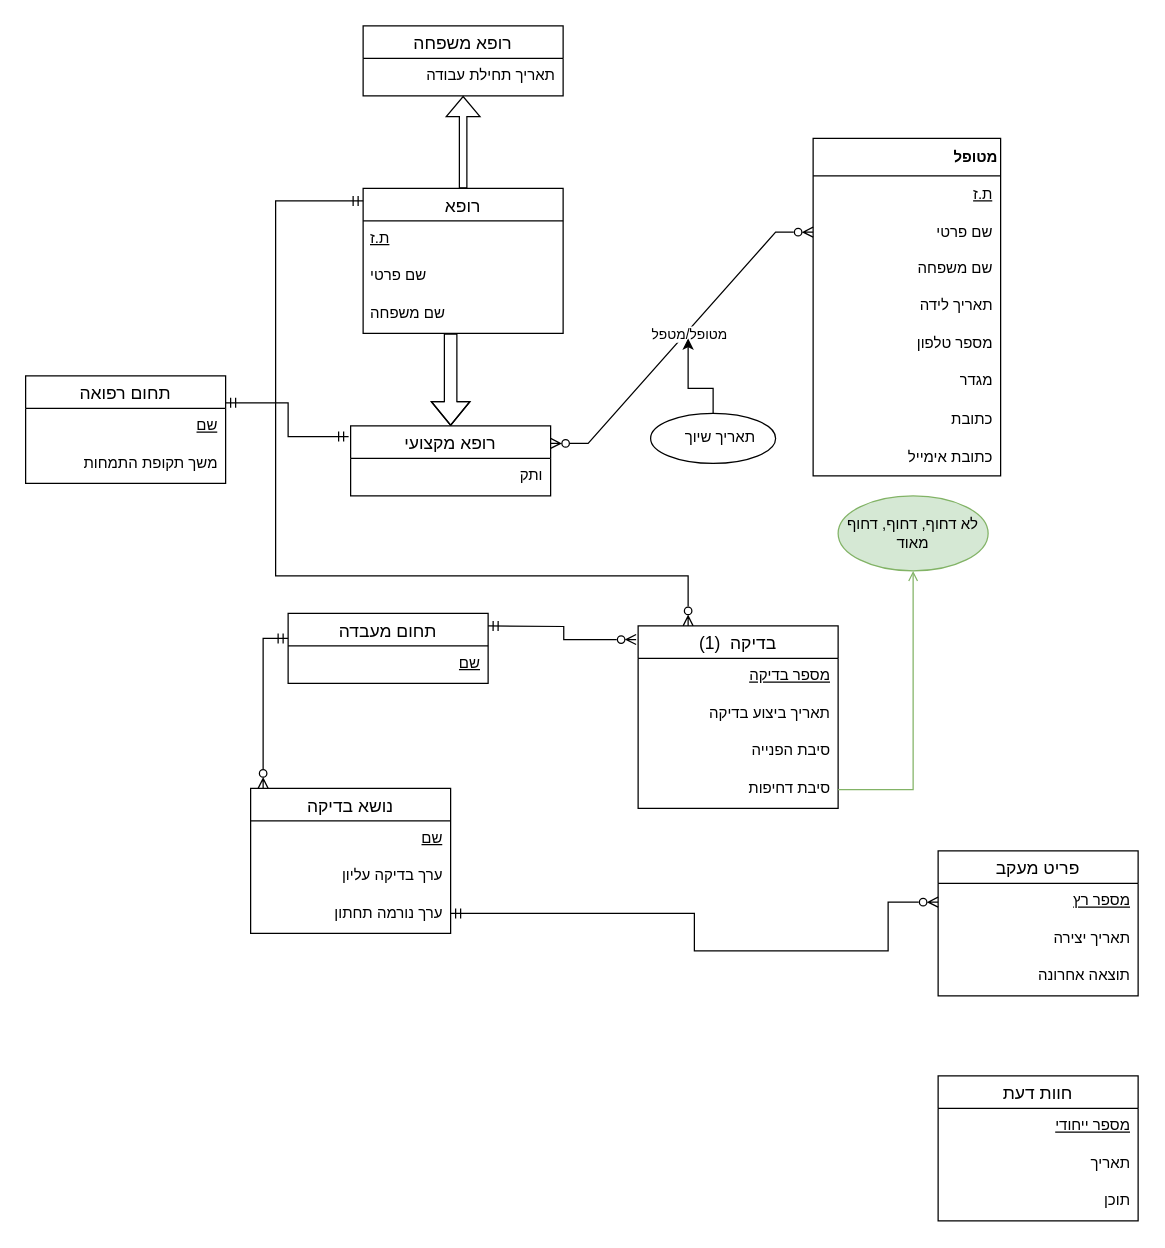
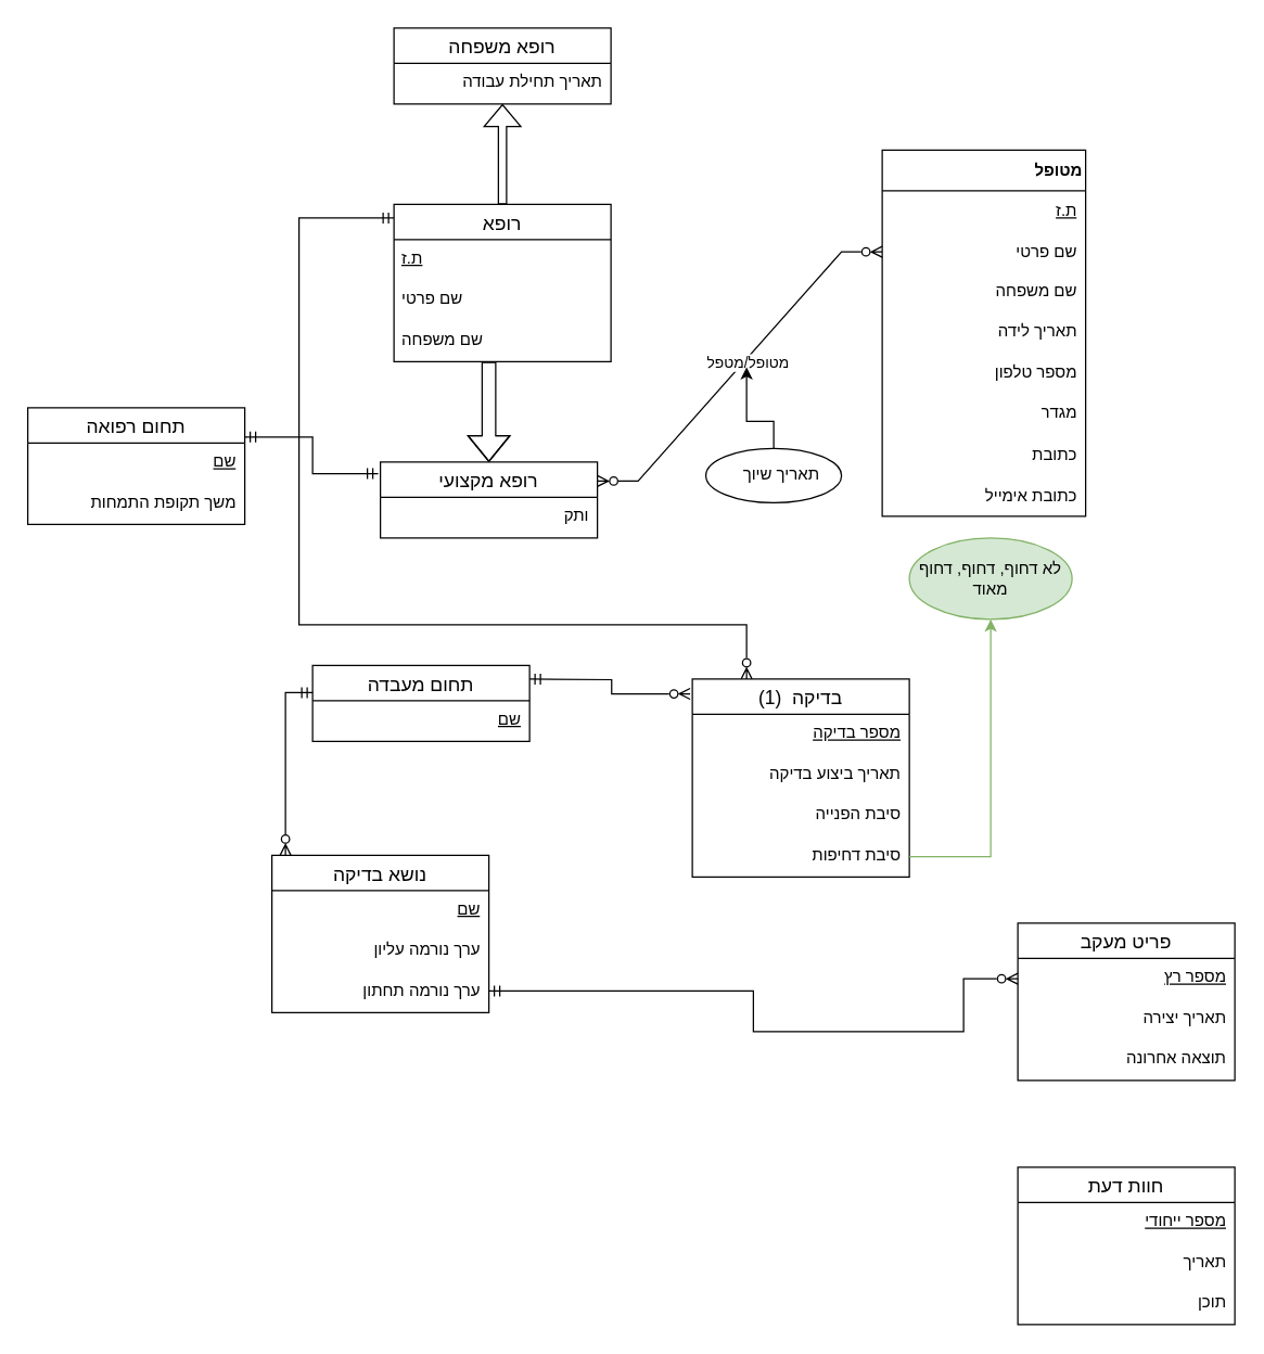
  <mxCell id="0" />
  <mxCell id="1" parent="0" />
  <mxCell id="2" value="&lt;b&gt;מטופל&lt;/b&gt;" style="swimlane;fontStyle=0;childLayout=stackLayout;horizontal=1;startSize=30;horizontalStack=0;resizeParent=1;resizeParentMax=0;resizeLast=0;collapsible=1;marginBottom=0;whiteSpace=wrap;html=1;align=right;" vertex="1" parent="1"><mxGeometry x="650" width="150" height="270" as="geometry" y="110"><mxRectangle x="360" y="250" width="80" height="30" as="alternateBounds" /></mxGeometry></mxCell>
  <mxCell id="3" value="&lt;u&gt;ת.ז&lt;/u&gt;" style="text;strokeColor=none;fillColor=none;align=right;verticalAlign=middle;spacingLeft=4;spacingRight=4;overflow=hidden;points=[[0,0.5],[1,0.5]];portConstraint=eastwest;rotatable=0;whiteSpace=wrap;html=1;" vertex="1" parent="2"><mxGeometry y="30" width="150" height="30" as="geometry" /></mxCell>
  <mxCell id="4" value="שם פרטי" style="text;strokeColor=none;fillColor=none;align=right;verticalAlign=middle;spacingLeft=4;spacingRight=4;overflow=hidden;points=[[0,0.5],[1,0.5]];portConstraint=eastwest;rotatable=0;whiteSpace=wrap;html=1;" vertex="1" parent="2"><mxGeometry y="60" width="150" height="30" as="geometry" /></mxCell>
  <mxCell id="5" value="שם משפחה" style="text;strokeColor=none;fillColor=none;spacingLeft=4;spacingRight=4;overflow=hidden;rotatable=0;points=[[0,0.5],[1,0.5]];portConstraint=eastwest;fontSize=12;whiteSpace=wrap;html=1;align=right;" vertex="1" parent="2"><mxGeometry y="90" width="150" height="30" as="geometry" /></mxCell>
  <mxCell id="6" value="תאריך לידה" style="text;strokeColor=none;fillColor=none;spacingLeft=4;spacingRight=4;overflow=hidden;rotatable=0;points=[[0,0.5],[1,0.5]];portConstraint=eastwest;fontSize=12;whiteSpace=wrap;html=1;align=right;" vertex="1" parent="2"><mxGeometry y="120" width="150" height="30" as="geometry" /></mxCell>
  <mxCell id="7" value="מספר טלפון" style="text;strokeColor=none;fillColor=none;spacingLeft=4;spacingRight=4;overflow=hidden;rotatable=0;points=[[0,0.5],[1,0.5]];portConstraint=eastwest;fontSize=12;whiteSpace=wrap;html=1;align=right;" vertex="1" parent="2"><mxGeometry y="150" width="150" height="30" as="geometry" /></mxCell>
  <mxCell id="8" value="מגדר" style="text;strokeColor=none;fillColor=none;spacingLeft=4;spacingRight=4;overflow=hidden;rotatable=0;points=[[0,0.5],[1,0.5]];portConstraint=eastwest;fontSize=12;whiteSpace=wrap;html=1;align=right;" vertex="1" parent="2"><mxGeometry y="180" width="150" height="30" as="geometry" /></mxCell>
  <mxCell id="9" value="כתובת" style="text;strokeColor=none;fillColor=none;align=right;verticalAlign=middle;spacingLeft=4;spacingRight=4;overflow=hidden;points=[[0,0.5],[1,0.5]];portConstraint=eastwest;rotatable=0;whiteSpace=wrap;html=1;" vertex="1" parent="2"><mxGeometry y="210" width="150" height="30" as="geometry" /></mxCell>
  <mxCell id="10" value="כתובת אימייל" style="text;strokeColor=none;fillColor=none;align=right;verticalAlign=middle;spacingLeft=4;spacingRight=4;overflow=hidden;points=[[0,0.5],[1,0.5]];portConstraint=eastwest;rotatable=0;whiteSpace=wrap;html=1;" vertex="1" parent="2"><mxGeometry y="240" width="150" height="30" as="geometry" /></mxCell>
  <mxCell id="11" value="" style="edgeStyle=orthogonalEdgeStyle;rounded=0;orthogonalLoop=1;jettySize=auto;html=1;shape=flexArrow;exitX=0.5;exitY=0;exitDx=0;exitDy=0;width=6;endSize=5;" edge="1" parent="1" source="13" target="17"><mxGeometry relative="1" as="geometry"><Array as="points"><mxPoint x="370" y="60" /><mxPoint x="370" y="60" /></Array></mxGeometry></mxCell>
  <mxCell id="12" value="" style="edgeStyle=orthogonalEdgeStyle;rounded=0;orthogonalLoop=1;jettySize=auto;html=1;entryX=0.5;entryY=0;entryDx=0;entryDy=0;shape=flexArrow;" edge="1" parent="1" source="13" target="19"><mxGeometry relative="1" as="geometry"><mxPoint x="250" y="350" as="targetPoint" /><Array as="points"><mxPoint x="360" y="290" /><mxPoint x="360" y="290" /></Array></mxGeometry></mxCell>
  <mxCell id="13" value="רופא" style="swimlane;fontStyle=0;childLayout=stackLayout;horizontal=1;startSize=26;horizontalStack=0;resizeParent=1;resizeParentMax=0;resizeLast=0;collapsible=1;marginBottom=0;align=center;fontSize=14;" vertex="1" parent="1"><mxGeometry x="290" y="150" width="160" height="116" as="geometry" /></mxCell>
  <mxCell id="14" value="ת.ז" style="text;strokeColor=none;fillColor=none;spacingLeft=4;spacingRight=4;overflow=hidden;rotatable=0;points=[[0,0.5],[1,0.5]];portConstraint=eastwest;fontSize=12;whiteSpace=wrap;html=1;fontStyle=4" vertex="1" parent="13"><mxGeometry y="26" width="160" height="30" as="geometry" /></mxCell>
  <mxCell id="15" value="שם פרטי" style="text;strokeColor=none;fillColor=none;spacingLeft=4;spacingRight=4;overflow=hidden;rotatable=0;points=[[0,0.5],[1,0.5]];portConstraint=eastwest;fontSize=12;whiteSpace=wrap;html=1;" vertex="1" parent="13"><mxGeometry y="56" width="160" height="30" as="geometry" /></mxCell>
  <mxCell id="16" value="שם משפחה" style="text;strokeColor=none;fillColor=none;spacingLeft=4;spacingRight=4;overflow=hidden;rotatable=0;points=[[0,0.5],[1,0.5]];portConstraint=eastwest;fontSize=12;whiteSpace=wrap;html=1;" vertex="1" parent="13"><mxGeometry y="86" width="160" height="30" as="geometry" /></mxCell>
  <mxCell id="17" value="רופא משפחה" style="swimlane;fontStyle=0;childLayout=stackLayout;horizontal=1;startSize=26;horizontalStack=0;resizeParent=1;resizeParentMax=0;resizeLast=0;collapsible=1;marginBottom=0;align=center;fontSize=14;" vertex="1" parent="1"><mxGeometry x="290" y="20" width="160" height="56" as="geometry" /></mxCell>
  <mxCell id="18" value="תאריך תחילת עבודה" style="text;strokeColor=none;fillColor=none;spacingLeft=4;spacingRight=4;overflow=hidden;rotatable=0;points=[[0,0.5],[1,0.5]];portConstraint=eastwest;fontSize=12;whiteSpace=wrap;html=1;align=right;" vertex="1" parent="17"><mxGeometry y="26" width="160" height="30" as="geometry" /></mxCell>
  <mxCell id="19" value="רופא מקצועי" style="swimlane;fontStyle=0;childLayout=stackLayout;horizontal=1;startSize=26;horizontalStack=0;resizeParent=1;resizeParentMax=0;resizeLast=0;collapsible=1;marginBottom=0;align=center;fontSize=14;" vertex="1" parent="1"><mxGeometry x="280" y="340" width="160" height="56" as="geometry" /></mxCell>
  <mxCell id="20" value="ותק" style="text;strokeColor=none;fillColor=none;spacingLeft=4;spacingRight=4;overflow=hidden;rotatable=0;points=[[0,0.5],[1,0.5]];portConstraint=eastwest;fontSize=12;whiteSpace=wrap;html=1;align=right;" vertex="1" parent="19"><mxGeometry y="26" width="160" height="30" as="geometry" /></mxCell>
  <mxCell id="21" style="edgeStyle=orthogonalEdgeStyle;rounded=0;orthogonalLoop=1;jettySize=auto;html=1;exitX=0.25;exitY=0;exitDx=0;exitDy=0;endArrow=ERmandOne;endFill=0;startArrow=ERzeroToMany;startFill=0;" edge="1" parent="1" source="22"><mxGeometry relative="1" as="geometry"><mxPoint x="290" y="160" as="targetPoint" /><Array as="points"><mxPoint x="550" y="460" /><mxPoint x="220" y="460" /><mxPoint x="220" y="160" /><mxPoint x="290" y="160" /></Array></mxGeometry></mxCell>
  <mxCell id="22" value="בדיקה  (1)" style="swimlane;fontStyle=0;childLayout=stackLayout;horizontal=1;startSize=26;horizontalStack=0;resizeParent=1;resizeParentMax=0;resizeLast=0;collapsible=1;marginBottom=0;align=center;fontSize=14;" vertex="1" parent="1"><mxGeometry x="510" y="500" width="160" height="146" as="geometry" /></mxCell>
  <mxCell id="23" value="מספר בדיקה" style="text;strokeColor=none;fillColor=none;spacingLeft=4;spacingRight=4;overflow=hidden;rotatable=0;points=[[0,0.5],[1,0.5]];portConstraint=eastwest;fontSize=12;whiteSpace=wrap;html=1;align=right;fontStyle=4" vertex="1" parent="22"><mxGeometry y="26" width="160" height="30" as="geometry" /></mxCell>
  <mxCell id="24" value="תאריך ביצוע בדיקה" style="text;strokeColor=none;fillColor=none;spacingLeft=4;spacingRight=4;overflow=hidden;rotatable=0;points=[[0,0.5],[1,0.5]];portConstraint=eastwest;fontSize=12;whiteSpace=wrap;html=1;align=right;" vertex="1" parent="22"><mxGeometry y="56" width="160" height="30" as="geometry" /></mxCell>
  <mxCell id="25" value="&lt;span style=&quot;font-weight: normal;&quot;&gt;סיבת הפנייה&lt;/span&gt;" style="text;strokeColor=none;fillColor=none;spacingLeft=4;spacingRight=4;overflow=hidden;rotatable=0;points=[[0,0.5],[1,0.5]];portConstraint=eastwest;fontSize=12;whiteSpace=wrap;html=1;fontStyle=1;align=right;" vertex="1" parent="22"><mxGeometry y="86" width="160" height="30" as="geometry" /></mxCell>
  <mxCell id="26" value="&lt;span style=&quot;font-weight: normal;&quot;&gt;סיבת דחיפות&lt;/span&gt;" style="text;strokeColor=none;fillColor=none;spacingLeft=4;spacingRight=4;overflow=hidden;rotatable=0;points=[[0,0.5],[1,0.5]];portConstraint=eastwest;fontSize=12;whiteSpace=wrap;html=1;fontStyle=1;align=right;" vertex="1" parent="22"><mxGeometry y="116" width="160" height="30" as="geometry" /></mxCell>
  <mxCell id="27" value="תחום מעבדה" style="swimlane;fontStyle=0;childLayout=stackLayout;horizontal=1;startSize=26;horizontalStack=0;resizeParent=1;resizeParentMax=0;resizeLast=0;collapsible=1;marginBottom=0;align=center;fontSize=14;" vertex="1" parent="1"><mxGeometry x="230" y="490" width="160" height="56" as="geometry" /></mxCell>
  <mxCell id="28" value="שם" style="text;strokeColor=none;fillColor=none;spacingLeft=4;spacingRight=4;overflow=hidden;rotatable=0;points=[[0,0.5],[1,0.5]];portConstraint=eastwest;fontSize=12;whiteSpace=wrap;html=1;align=right;fontStyle=4" vertex="1" parent="27"><mxGeometry y="26" width="160" height="30" as="geometry" /></mxCell>
  <mxCell id="29" value="" style="edgeStyle=orthogonalEdgeStyle;rounded=0;orthogonalLoop=1;jettySize=auto;html=1;endArrow=ERmandOne;endFill=0;startArrow=ERzeroToMany;startFill=0;" edge="1" parent="1" source="30" target="27"><mxGeometry relative="1" as="geometry"><mxPoint x="220" y="500" as="targetPoint" /><Array as="points"><mxPoint x="210" y="510" /></Array></mxGeometry></mxCell>
  <mxCell id="30" value="נושא בדיקה" style="swimlane;fontStyle=0;childLayout=stackLayout;horizontal=1;startSize=26;horizontalStack=0;resizeParent=1;resizeParentMax=0;resizeLast=0;collapsible=1;marginBottom=0;align=center;fontSize=14;" vertex="1" parent="1"><mxGeometry x="200" y="630" width="160" height="116" as="geometry" /></mxCell>
  <mxCell id="31" value="שם" style="text;strokeColor=none;fillColor=none;spacingLeft=4;spacingRight=4;overflow=hidden;rotatable=0;points=[[0,0.5],[1,0.5]];portConstraint=eastwest;fontSize=12;whiteSpace=wrap;html=1;align=right;fontStyle=4" vertex="1" parent="30"><mxGeometry y="26" width="160" height="30" as="geometry" /></mxCell>
- <mxCell id="32" value="ערך בדיקה עליון" style="text;strokeColor=none;fillColor=none;spacingLeft=4;spacingRight=4;overflow=hidden;rotatable=0;points=[[0,0.5],[1,0.5]];portConstraint=eastwest;fontSize=12;whiteSpace=wrap;html=1;align=right;" vertex="1" parent="30"><mxGeometry y="56" width="160" height="30" as="geometry" /></mxCell>
+ <mxCell id="32" value="ערך נורמה עליון" style="text;strokeColor=none;fillColor=none;spacingLeft=4;spacingRight=4;overflow=hidden;rotatable=0;points=[[0,0.5],[1,0.5]];portConstraint=eastwest;fontSize=12;whiteSpace=wrap;html=1;align=right;" vertex="1" parent="30"><mxGeometry y="56" width="160" height="30" as="geometry" /></mxCell>
  <mxCell id="33" value="ערך נורמה תחתון" style="text;strokeColor=none;fillColor=none;spacingLeft=4;spacingRight=4;overflow=hidden;rotatable=0;points=[[0,0.5],[1,0.5]];portConstraint=eastwest;fontSize=12;whiteSpace=wrap;html=1;align=right;" vertex="1" parent="30"><mxGeometry y="86" width="160" height="30" as="geometry" /></mxCell>
  <mxCell id="34" value="פריט מעקב" style="swimlane;fontStyle=0;childLayout=stackLayout;horizontal=1;startSize=26;horizontalStack=0;resizeParent=1;resizeParentMax=0;resizeLast=0;collapsible=1;marginBottom=0;align=center;fontSize=14;" vertex="1" parent="1"><mxGeometry x="750" y="680" width="160" height="116" as="geometry" /></mxCell>
  <mxCell id="35" value="מספר רץ" style="text;strokeColor=none;fillColor=none;spacingLeft=4;spacingRight=4;overflow=hidden;rotatable=0;points=[[0,0.5],[1,0.5]];portConstraint=eastwest;fontSize=12;whiteSpace=wrap;html=1;align=right;fontStyle=4" vertex="1" parent="34"><mxGeometry y="26" width="160" height="30" as="geometry" /></mxCell>
  <mxCell id="36" value="תאריך יצירה" style="text;strokeColor=none;fillColor=none;spacingLeft=4;spacingRight=4;overflow=hidden;rotatable=0;points=[[0,0.5],[1,0.5]];portConstraint=eastwest;fontSize=12;whiteSpace=wrap;html=1;align=right;" vertex="1" parent="34"><mxGeometry y="56" width="160" height="30" as="geometry" /></mxCell>
  <mxCell id="37" value="תוצאה אחרונה" style="text;strokeColor=none;fillColor=none;spacingLeft=4;spacingRight=4;overflow=hidden;rotatable=0;points=[[0,0.5],[1,0.5]];portConstraint=eastwest;fontSize=12;whiteSpace=wrap;html=1;align=right;" vertex="1" parent="34"><mxGeometry y="86" width="160" height="30" as="geometry" /></mxCell>
  <mxCell id="38" value="חוות דעת" style="swimlane;fontStyle=0;childLayout=stackLayout;horizontal=1;startSize=26;horizontalStack=0;resizeParent=1;resizeParentMax=0;resizeLast=0;collapsible=1;marginBottom=0;align=center;fontSize=14;" vertex="1" parent="1"><mxGeometry x="750" y="860" width="160" height="116" as="geometry" /></mxCell>
  <mxCell id="39" value="מספר ייחודי" style="text;strokeColor=none;fillColor=none;spacingLeft=4;spacingRight=4;overflow=hidden;rotatable=0;points=[[0,0.5],[1,0.5]];portConstraint=eastwest;fontSize=12;whiteSpace=wrap;html=1;align=right;fontStyle=4" vertex="1" parent="38"><mxGeometry y="26" width="160" height="30" as="geometry" /></mxCell>
  <mxCell id="40" value="תאריך" style="text;strokeColor=none;fillColor=none;spacingLeft=4;spacingRight=4;overflow=hidden;rotatable=0;points=[[0,0.5],[1,0.5]];portConstraint=eastwest;fontSize=12;whiteSpace=wrap;html=1;align=right;" vertex="1" parent="38"><mxGeometry y="56" width="160" height="30" as="geometry" /></mxCell>
  <mxCell id="41" value="תוכן" style="text;strokeColor=none;fillColor=none;spacingLeft=4;spacingRight=4;overflow=hidden;rotatable=0;points=[[0,0.5],[1,0.5]];portConstraint=eastwest;fontSize=12;whiteSpace=wrap;html=1;align=right;" vertex="1" parent="38"><mxGeometry y="86" width="160" height="30" as="geometry" /></mxCell>
  <mxCell id="42" value="" style="edgeStyle=entityRelationEdgeStyle;fontSize=12;html=1;endArrow=ERzeroToMany;startArrow=ERzeroToMany;rounded=0;endFill=0;entryX=0;entryY=0.5;entryDx=0;entryDy=0;startFill=0;exitX=1;exitY=0.25;exitDx=0;exitDy=0;" edge="1" parent="1" source="19" target="4"><mxGeometry width="100" height="100" relative="1" as="geometry"><mxPoint x="170" y="350" as="sourcePoint" /><mxPoint x="656" y="135" as="targetPoint" /></mxGeometry></mxCell>
  <mxCell id="43" value="מטופל/מטפל" style="edgeLabel;html=1;align=center;verticalAlign=middle;resizable=0;points=[];" vertex="1" connectable="0" parent="42"><mxGeometry x="0.045" y="-2" relative="1" as="geometry"><mxPoint as="offset" /></mxGeometry></mxCell>
  <mxCell id="44" value="" style="edgeStyle=orthogonalEdgeStyle;rounded=0;orthogonalLoop=1;jettySize=auto;html=1;" edge="1" parent="1" source="45"><mxGeometry relative="1" as="geometry"><mxPoint x="550" y="270" as="targetPoint" /><Array as="points"><mxPoint x="570" y="310" /><mxPoint x="550" y="310" /></Array></mxGeometry></mxCell>
  <mxCell id="45" value="" style="ellipse;whiteSpace=wrap;html=1;align=center;fontStyle=4;" vertex="1" parent="1"><mxGeometry x="520" y="330" width="100" height="40" as="geometry" /></mxCell>
  <mxCell id="46" value="תאריך שיוך" style="text;strokeColor=none;fillColor=none;spacingLeft=4;spacingRight=4;overflow=hidden;rotatable=0;points=[[0,0.5],[1,0.5]];portConstraint=eastwest;fontSize=12;whiteSpace=wrap;html=1;align=right;" vertex="1" parent="1"><mxGeometry x="460" y="335" width="150" height="30" as="geometry" /></mxCell>
  <mxCell id="47" style="edgeStyle=orthogonalEdgeStyle;rounded=0;orthogonalLoop=1;jettySize=auto;html=1;exitX=-0.01;exitY=0.075;exitDx=0;exitDy=0;exitPerimeter=0;endArrow=ERmandOne;endFill=0;startArrow=ERzeroToMany;startFill=0;" edge="1" parent="1" source="22"><mxGeometry relative="1" as="geometry"><mxPoint x="390" y="500" as="targetPoint" /></mxGeometry></mxCell>
  <mxCell id="48" style="edgeStyle=orthogonalEdgeStyle;rounded=0;orthogonalLoop=1;jettySize=auto;html=1;exitX=1;exitY=0.25;exitDx=0;exitDy=0;entryX=-0.01;entryY=0.153;entryDx=0;entryDy=0;entryPerimeter=0;endArrow=ERmandOne;endFill=0;startArrow=ERmandOne;startFill=0;" edge="1" parent="1" source="49" target="19"><mxGeometry relative="1" as="geometry" /></mxCell>
  <mxCell id="49" value="תחום רפואה" style="swimlane;fontStyle=0;childLayout=stackLayout;horizontal=1;startSize=26;horizontalStack=0;resizeParent=1;resizeParentMax=0;resizeLast=0;collapsible=1;marginBottom=0;align=center;fontSize=14;" vertex="1" parent="1"><mxGeometry x="20" y="300" width="160" height="86" as="geometry" /></mxCell>
  <mxCell id="50" value="&lt;u&gt;שם&lt;/u&gt;" style="text;strokeColor=none;fillColor=none;spacingLeft=4;spacingRight=4;overflow=hidden;rotatable=0;points=[[0,0.5],[1,0.5]];portConstraint=eastwest;fontSize=12;whiteSpace=wrap;html=1;align=right;" vertex="1" parent="49"><mxGeometry y="26" width="160" height="30" as="geometry" /></mxCell>
  <mxCell id="51" value="משך תקופת התמחות" style="text;strokeColor=none;fillColor=none;spacingLeft=4;spacingRight=4;overflow=hidden;rotatable=0;points=[[0,0.5],[1,0.5]];portConstraint=eastwest;fontSize=12;whiteSpace=wrap;html=1;align=right;" vertex="1" parent="49"><mxGeometry y="56" width="160" height="30" as="geometry" /></mxCell>
- <mxCell id="52" value="" style="edgeStyle=orthogonalEdgeStyle;rounded=0;orthogonalLoop=1;jettySize=auto;html=1;fillColor=#d5e8d4;strokeColor=#82b366;entryX=0.5;entryY=1;entryDx=0;entryDy=0;endArrow=open;" edge="1" parent="1" source="26" target="53"><mxGeometry relative="1" as="geometry"><mxPoint x="730" y="880" as="targetPoint" /></mxGeometry></mxCell>
+ <mxCell id="52" value="" style="edgeStyle=orthogonalEdgeStyle;rounded=0;orthogonalLoop=1;jettySize=auto;html=1;fillColor=#d5e8d4;strokeColor=#82b366;entryX=0.5;entryY=1;entryDx=0;entryDy=0;" edge="1" parent="1" source="26" target="53"><mxGeometry relative="1" as="geometry"><mxPoint x="730" y="880" as="targetPoint" /></mxGeometry></mxCell>
  <mxCell id="53" value="לא דחוף, דחוף, דחוף מאוד" style="ellipse;whiteSpace=wrap;html=1;fillColor=#d5e8d4;strokeColor=#82b366;" vertex="1" parent="1"><mxGeometry x="670" y="396" width="120" height="60" as="geometry" /></mxCell>
  <mxCell id="54" style="edgeStyle=orthogonalEdgeStyle;rounded=0;orthogonalLoop=1;jettySize=auto;html=1;exitX=0;exitY=0.5;exitDx=0;exitDy=0;endArrow=ERmandOne;endFill=0;startArrow=ERzeroToMany;startFill=0;" edge="1" parent="1" source="35"><mxGeometry relative="1" as="geometry"><mxPoint x="360" y="730" as="targetPoint" /><Array as="points"><mxPoint x="710" y="721" /><mxPoint x="710" y="760" /><mxPoint x="555" y="760" /><mxPoint x="555" y="730" /></Array></mxGeometry></mxCell>
